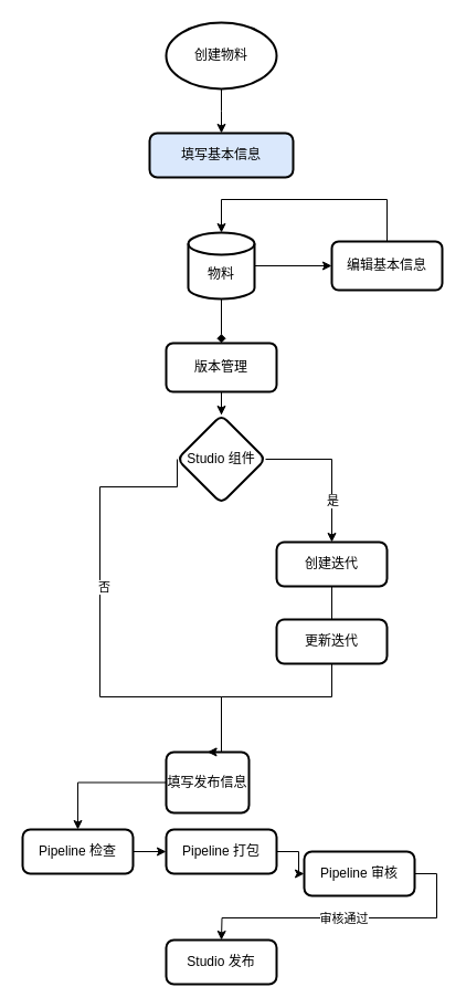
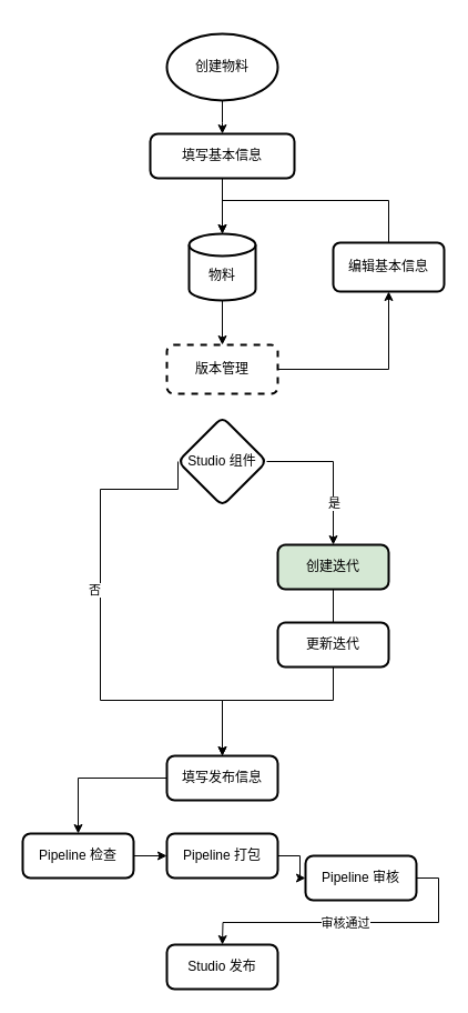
  <mxCell id="0" />
  <mxCell id="1" parent="0" />
  <mxCell id="2" value="" style="edgeStyle=orthogonalEdgeStyle;rounded=0;orthogonalLoop=1;jettySize=auto;html=1;fontSize=12;" parent="1" source="3" edge="1"><mxGeometry relative="1" as="geometry"><mxPoint x="200" y="120" as="targetPoint" /></mxGeometry></mxCell>
- <mxCell id="3" value="创建物料" style="strokeWidth=2;html=1;shape=mxgraph.flowchart.start_1;whiteSpace=wrap;" parent="1" vertex="1"><mxGeometry x="150" y="20" width="100" height="60" as="geometry" /></mxCell>
- <mxCell id="4" value="" style="edgeStyle=orthogonalEdgeStyle;rounded=0;orthogonalLoop=1;jettySize=auto;html=1;fontSize=12;entryX=0.5;entryY=0;entryDx=0;entryDy=0;" parent="1" source="5" target="15" edge="1"><mxGeometry relative="1" as="geometry"><mxPoint x="195" y="530" as="targetPoint" /></mxGeometry></mxCell>
- <mxCell id="5" value="版本管理" style="whiteSpace=wrap;html=1;rounded=1;strokeWidth=2;arcSize=14;aspect=fixed;" parent="1" vertex="1"><mxGeometry x="150" y="310" width="100" height="44" as="geometry" /></mxCell>
- <mxCell id="6" style="edgeStyle=orthogonalEdgeStyle;rounded=0;orthogonalLoop=1;jettySize=auto;html=1;exitX=0.5;exitY=1;exitDx=0;exitDy=0;exitPerimeter=0;entryX=0.5;entryY=0;entryDx=0;entryDy=0;endArrow=diamond;" edge="1" parent="1" source="8" target="5"><mxGeometry relative="1" as="geometry" /></mxCell>
- <mxCell id="7" style="edgeStyle=orthogonalEdgeStyle;rounded=0;orthogonalLoop=1;jettySize=auto;html=1;exitX=1;exitY=0.5;exitDx=0;exitDy=0;exitPerimeter=0;entryX=0;entryY=0.5;entryDx=0;entryDy=0;" edge="1" parent="1" source="8" target="21"><mxGeometry relative="1" as="geometry" /></mxCell>
+ <mxCell id="3" value="创建物料" style="strokeWidth=2;html=1;shape=mxgraph.flowchart.start_1;whiteSpace=wrap;" parent="1" vertex="1"><mxGeometry x="150" y="30" width="100" height="60" as="geometry" /></mxCell>
+ <mxCell id="4" value="" style="edgeStyle=orthogonalEdgeStyle;rounded=0;orthogonalLoop=1;jettySize=auto;html=1;fontSize=12;" parent="1" source="5" target="21" edge="1"><mxGeometry relative="1" as="geometry"><mxPoint x="195" y="530" as="targetPoint" /></mxGeometry></mxCell>
+ <mxCell id="5" value="版本管理" style="whiteSpace=wrap;html=1;rounded=1;strokeWidth=2;arcSize=14;aspect=fixed;dashed=1;" parent="1" vertex="1"><mxGeometry x="150" y="310" width="100" height="44" as="geometry" /></mxCell>
+ <mxCell id="6" style="edgeStyle=orthogonalEdgeStyle;rounded=0;orthogonalLoop=1;jettySize=auto;html=1;exitX=0.5;exitY=1;exitDx=0;exitDy=0;exitPerimeter=0;entryX=0.5;entryY=0;entryDx=0;entryDy=0;" edge="1" parent="1" source="8" target="5"><mxGeometry relative="1" as="geometry" /></mxCell>
  <mxCell id="8" value="&lt;br&gt;物料" style="strokeWidth=2;html=1;shape=mxgraph.flowchart.database;whiteSpace=wrap;fontSize=12;" parent="1" vertex="1"><mxGeometry x="170" y="210" width="60" height="60" as="geometry" /></mxCell>
- <mxCell id="10" value="填写基本信息" style="rounded=1;whiteSpace=wrap;html=1;absoluteArcSize=1;arcSize=14;strokeWidth=2;fontSize=12;fillColor=#dae8fc;" vertex="1" parent="1"><mxGeometry x="135" y="120" width="130" height="40" as="geometry" /></mxCell>
+ <mxCell id="9" style="edgeStyle=orthogonalEdgeStyle;rounded=0;orthogonalLoop=1;jettySize=auto;html=1;exitX=0.5;exitY=1;exitDx=0;exitDy=0;entryX=0.5;entryY=0;entryDx=0;entryDy=0;entryPerimeter=0;" edge="1" parent="1" source="10" target="8"><mxGeometry relative="1" as="geometry" /></mxCell>
+ <mxCell id="10" value="填写基本信息" style="rounded=1;whiteSpace=wrap;html=1;absoluteArcSize=1;arcSize=14;strokeWidth=2;fontSize=12;" vertex="1" parent="1"><mxGeometry x="135" y="120" width="130" height="40" as="geometry" /></mxCell>
  <mxCell id="11" style="edgeStyle=orthogonalEdgeStyle;rounded=0;orthogonalLoop=1;jettySize=auto;html=1;exitX=1;exitY=0.5;exitDx=0;exitDy=0;entryX=0.5;entryY=0;entryDx=0;entryDy=0;" edge="1" parent="1" source="15" target="19"><mxGeometry relative="1" as="geometry"><mxPoint x="295" y="640" as="targetPoint" /></mxGeometry></mxCell>
  <mxCell id="12" value="是" style="edgeLabel;html=1;align=center;verticalAlign=middle;resizable=0;points=[];" vertex="1" connectable="0" parent="11"><mxGeometry x="0.375" y="-1" relative="1" as="geometry"><mxPoint x="1" y="4" as="offset" /></mxGeometry></mxCell>
  <mxCell id="13" style="edgeStyle=orthogonalEdgeStyle;rounded=0;orthogonalLoop=1;jettySize=auto;html=1;exitX=0;exitY=0.5;exitDx=0;exitDy=0;entryX=0.5;entryY=0;entryDx=0;entryDy=0;" edge="1" parent="1" source="15" target="17"><mxGeometry relative="1" as="geometry"><mxPoint x="85" y="640" as="targetPoint" /><Array as="points"><mxPoint x="90" y="440" /><mxPoint x="90" y="630" /><mxPoint x="200" y="630" /></Array></mxGeometry></mxCell>
  <mxCell id="14" value="否" style="edgeLabel;html=1;align=center;verticalAlign=middle;resizable=0;points=[];" vertex="1" connectable="0" parent="13"><mxGeometry x="0.441" relative="1" as="geometry"><mxPoint x="-42" y="-100" as="offset" /></mxGeometry></mxCell>
  <mxCell id="15" value="Studio 组件" style="rhombus;whiteSpace=wrap;html=1;rounded=1;strokeWidth=2;arcSize=14;" vertex="1" parent="1"><mxGeometry x="160" y="375" width="80" height="80" as="geometry" /></mxCell>
  <mxCell id="16" value="" style="edgeStyle=orthogonalEdgeStyle;rounded=0;orthogonalLoop=1;jettySize=auto;html=1;" edge="1" parent="1" source="17" target="25"><mxGeometry relative="1" as="geometry" /></mxCell>
- <mxCell id="17" value="填写发布信息" style="rounded=1;whiteSpace=wrap;html=1;absoluteArcSize=1;arcSize=14;strokeWidth=2;fontSize=12;" vertex="1" parent="1"><mxGeometry x="150" y="680" width="75" height="55" as="geometry" /></mxCell>
+ <mxCell id="17" value="填写发布信息" style="rounded=1;whiteSpace=wrap;html=1;absoluteArcSize=1;arcSize=14;strokeWidth=2;fontSize=12;" vertex="1" parent="1"><mxGeometry x="150" y="680" width="100" height="40" as="geometry" /></mxCell>
  <mxCell id="18" value="" style="edgeStyle=orthogonalEdgeStyle;rounded=0;orthogonalLoop=1;jettySize=auto;html=1;endArrow=none;" edge="1" parent="1" source="19" target="23"><mxGeometry relative="1" as="geometry" /></mxCell>
- <mxCell id="19" value="创建迭代" style="rounded=1;whiteSpace=wrap;html=1;absoluteArcSize=1;arcSize=14;strokeWidth=2;fontSize=12;" vertex="1" parent="1"><mxGeometry x="250" y="490" width="100" height="40" as="geometry" /></mxCell>
+ <mxCell id="19" value="创建迭代" style="rounded=1;whiteSpace=wrap;html=1;absoluteArcSize=1;arcSize=14;strokeWidth=2;fontSize=12;fillColor=#d5e8d4;" vertex="1" parent="1"><mxGeometry x="250" y="490" width="100" height="40" as="geometry" /></mxCell>
  <mxCell id="20" style="edgeStyle=orthogonalEdgeStyle;rounded=0;orthogonalLoop=1;jettySize=auto;html=1;exitX=0.5;exitY=0;exitDx=0;exitDy=0;" edge="1" parent="1" source="21"><mxGeometry relative="1" as="geometry"><mxPoint x="200" y="210" as="targetPoint" /><Array as="points"><mxPoint x="350" y="180" /><mxPoint x="200" y="180" /></Array></mxGeometry></mxCell>
  <mxCell id="21" value="编辑基本信息" style="whiteSpace=wrap;html=1;rounded=1;strokeWidth=2;arcSize=14;aspect=fixed;" vertex="1" parent="1"><mxGeometry x="300" y="218" width="100" height="44" as="geometry" /></mxCell>
  <mxCell id="22" style="edgeStyle=orthogonalEdgeStyle;rounded=0;orthogonalLoop=1;jettySize=auto;html=1;exitX=0.5;exitY=1;exitDx=0;exitDy=0;entryX=0.5;entryY=0;entryDx=0;entryDy=0;" edge="1" parent="1" source="23" target="17"><mxGeometry relative="1" as="geometry"><Array as="points"><mxPoint x="300" y="630" /><mxPoint x="200" y="630" /></Array></mxGeometry></mxCell>
  <mxCell id="23" value="更新迭代" style="rounded=1;whiteSpace=wrap;html=1;absoluteArcSize=1;arcSize=14;strokeWidth=2;fontSize=12;" vertex="1" parent="1"><mxGeometry x="250" y="560" width="100" height="40" as="geometry" /></mxCell>
  <mxCell id="24" value="" style="edgeStyle=orthogonalEdgeStyle;rounded=0;orthogonalLoop=1;jettySize=auto;html=1;" edge="1" parent="1" source="25" target="27"><mxGeometry relative="1" as="geometry" /></mxCell>
  <mxCell id="25" value="Pipeline 检查" style="rounded=1;whiteSpace=wrap;html=1;absoluteArcSize=1;arcSize=14;strokeWidth=2;fontSize=12;" vertex="1" parent="1"><mxGeometry x="20" y="750" width="100" height="40" as="geometry" /></mxCell>
  <mxCell id="26" value="" style="edgeStyle=orthogonalEdgeStyle;rounded=0;orthogonalLoop=1;jettySize=auto;html=1;" edge="1" parent="1" source="27" target="30"><mxGeometry relative="1" as="geometry" /></mxCell>
  <mxCell id="27" value="Pipeline 打包" style="rounded=1;whiteSpace=wrap;html=1;absoluteArcSize=1;arcSize=14;strokeWidth=2;fontSize=12;" vertex="1" parent="1"><mxGeometry x="150" y="750" width="100" height="40" as="geometry" /></mxCell>
  <mxCell id="28" style="edgeStyle=orthogonalEdgeStyle;rounded=0;orthogonalLoop=1;jettySize=auto;html=1;exitX=1;exitY=0.5;exitDx=0;exitDy=0;" edge="1" parent="1" source="30"><mxGeometry relative="1" as="geometry"><mxPoint x="200" y="850" as="targetPoint" /></mxGeometry></mxCell>
  <mxCell id="29" value="审核通过" style="edgeLabel;html=1;align=center;verticalAlign=middle;resizable=0;points=[];" vertex="1" connectable="0" parent="28"><mxGeometry x="0.053" relative="1" as="geometry"><mxPoint as="offset" /></mxGeometry></mxCell>
  <mxCell id="30" value="Pipeline 审核" style="rounded=1;whiteSpace=wrap;html=1;absoluteArcSize=1;arcSize=14;strokeWidth=2;fontSize=12;" vertex="1" parent="1"><mxGeometry x="275" y="770" width="100" height="40" as="geometry" /></mxCell>
  <mxCell id="31" value="Studio 发布" style="rounded=1;whiteSpace=wrap;html=1;absoluteArcSize=1;arcSize=14;strokeWidth=2;fontSize=12;" vertex="1" parent="1"><mxGeometry x="150" y="850" width="100" height="40" as="geometry" /></mxCell>
